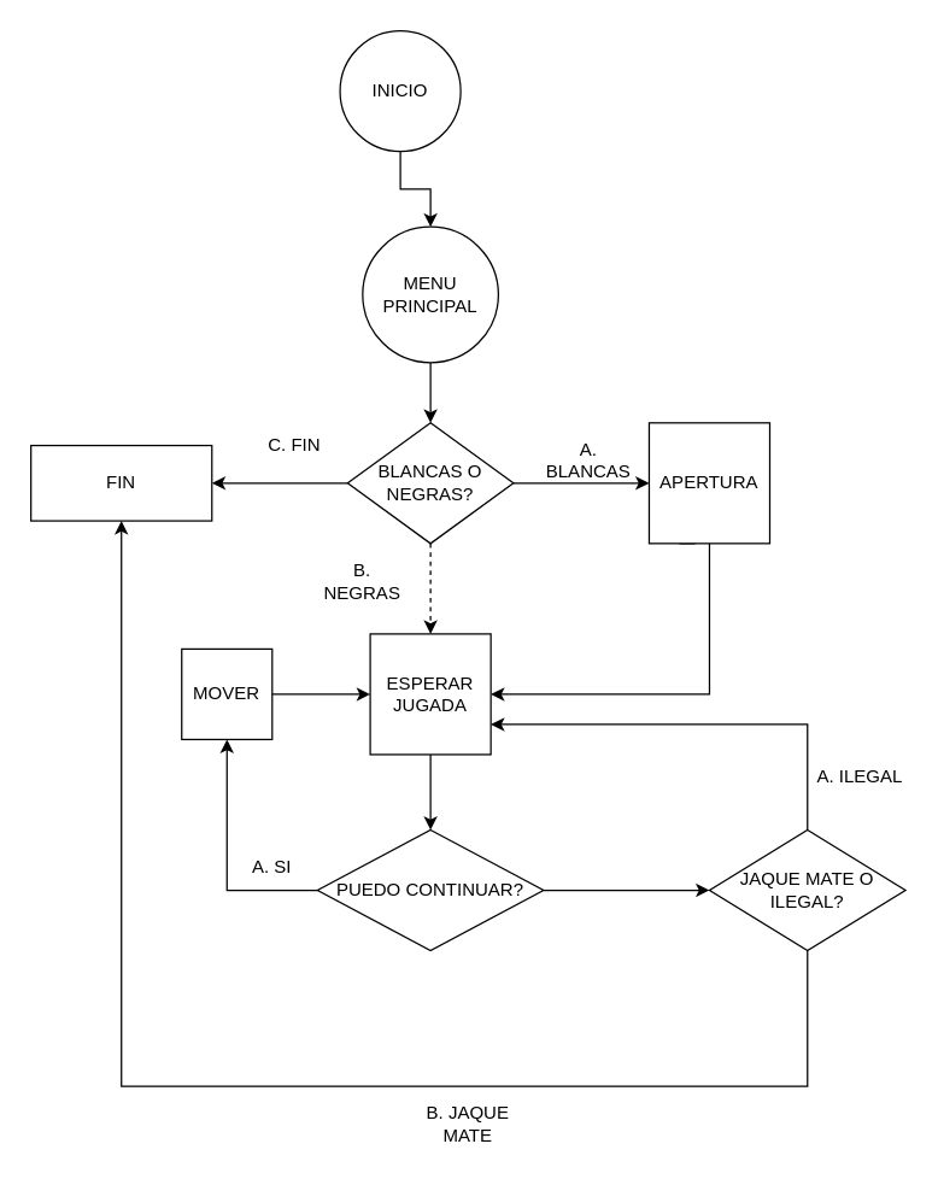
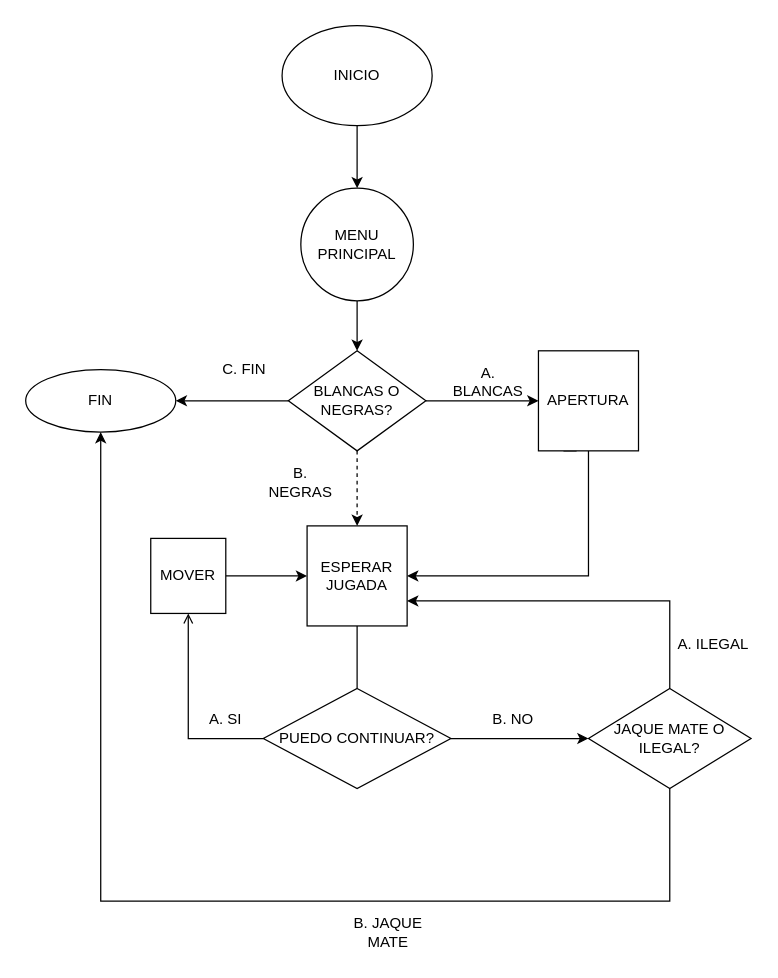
  <mxCell id="0" />
  <mxCell id="1" parent="0" />
  <mxCell id="2" style="edgeStyle=orthogonalEdgeStyle;rounded=0;orthogonalLoop=1;jettySize=auto;html=1;" edge="1" parent="1" source="3" target="5"><mxGeometry relative="1" as="geometry" /></mxCell>
- <mxCell id="3" value="INICIO&lt;br&gt;" style="ellipse;whiteSpace=wrap;html=1;" vertex="1" parent="1"><mxGeometry x="225" y="20" width="80" height="80" as="geometry" /></mxCell>
+ <mxCell id="3" value="INICIO&lt;br&gt;" style="ellipse;whiteSpace=wrap;html=1;" vertex="1" parent="1"><mxGeometry x="225" y="20" width="120" height="80" as="geometry" /></mxCell>
  <mxCell id="4" style="edgeStyle=orthogonalEdgeStyle;rounded=0;orthogonalLoop=1;jettySize=auto;html=1;entryX=0.5;entryY=0;entryDx=0;entryDy=0;" edge="1" parent="1" source="5" target="10"><mxGeometry relative="1" as="geometry" /></mxCell>
  <mxCell id="5" value="MENU PRINCIPAL&lt;br&gt;" style="ellipse;whiteSpace=wrap;html=1;aspect=fixed;" vertex="1" parent="1"><mxGeometry x="240" y="150" width="90" height="90" as="geometry" /></mxCell>
- <mxCell id="6" value="FIN" style="whiteSpace=wrap;html=1;rounded=0;" vertex="1" parent="1"><mxGeometry x="20" y="295" width="120" height="50" as="geometry" /></mxCell>
+ <mxCell id="6" value="FIN" style="ellipse;whiteSpace=wrap;html=1;" vertex="1" parent="1"><mxGeometry x="20" y="295" width="120" height="50" as="geometry" /></mxCell>
  <mxCell id="7" style="edgeStyle=orthogonalEdgeStyle;rounded=0;orthogonalLoop=1;jettySize=auto;html=1;dashed=1;" edge="1" parent="1" source="10" target="15"><mxGeometry relative="1" as="geometry" /></mxCell>
  <mxCell id="8" style="edgeStyle=orthogonalEdgeStyle;rounded=0;orthogonalLoop=1;jettySize=auto;html=1;entryX=0;entryY=0.5;entryDx=0;entryDy=0;" edge="1" parent="1" source="10" target="13"><mxGeometry relative="1" as="geometry" /></mxCell>
  <mxCell id="9" style="edgeStyle=orthogonalEdgeStyle;rounded=0;orthogonalLoop=1;jettySize=auto;html=1;entryX=1;entryY=0.5;entryDx=0;entryDy=0;" edge="1" parent="1" source="10" target="6"><mxGeometry relative="1" as="geometry" /></mxCell>
  <mxCell id="10" value="BLANCAS O NEGRAS?" style="rhombus;whiteSpace=wrap;html=1;" vertex="1" parent="1"><mxGeometry x="230" y="280" width="110" height="80" as="geometry" /></mxCell>
  <mxCell id="11" style="edgeStyle=orthogonalEdgeStyle;rounded=0;orthogonalLoop=1;jettySize=auto;html=1;exitX=0.25;exitY=1;exitDx=0;exitDy=0;" edge="1" parent="1" source="13"><mxGeometry relative="1" as="geometry"><mxPoint x="460" y="340" as="targetPoint" /></mxGeometry></mxCell>
  <mxCell id="12" style="edgeStyle=orthogonalEdgeStyle;rounded=0;orthogonalLoop=1;jettySize=auto;html=1;entryX=1;entryY=0.5;entryDx=0;entryDy=0;exitX=0.5;exitY=1;exitDx=0;exitDy=0;" edge="1" parent="1" source="13" target="15"><mxGeometry relative="1" as="geometry" /></mxCell>
  <mxCell id="13" value="APERTURA" style="whiteSpace=wrap;html=1;aspect=fixed;" vertex="1" parent="1"><mxGeometry x="430" y="280" width="80" height="80" as="geometry" /></mxCell>
- <mxCell id="14" style="edgeStyle=orthogonalEdgeStyle;rounded=0;orthogonalLoop=1;jettySize=auto;html=1;" edge="1" parent="1" source="15" target="18"><mxGeometry relative="1" as="geometry" /></mxCell>
+ <mxCell id="14" style="edgeStyle=orthogonalEdgeStyle;rounded=0;orthogonalLoop=1;jettySize=auto;html=1;endArrow=none;" edge="1" parent="1" source="15" target="18"><mxGeometry relative="1" as="geometry" /></mxCell>
  <mxCell id="15" value="ESPERAR JUGADA" style="whiteSpace=wrap;html=1;aspect=fixed;" vertex="1" parent="1"><mxGeometry x="245" y="420" width="80" height="80" as="geometry" /></mxCell>
  <mxCell id="16" style="edgeStyle=orthogonalEdgeStyle;rounded=0;orthogonalLoop=1;jettySize=auto;html=1;entryX=0;entryY=0.5;entryDx=0;entryDy=0;" edge="1" parent="1" source="18" target="21"><mxGeometry relative="1" as="geometry" /></mxCell>
- <mxCell id="17" style="edgeStyle=orthogonalEdgeStyle;rounded=0;orthogonalLoop=1;jettySize=auto;html=1;entryX=0.5;entryY=1;entryDx=0;entryDy=0;" edge="1" parent="1" source="18" target="26"><mxGeometry relative="1" as="geometry" /></mxCell>
+ <mxCell id="17" style="edgeStyle=orthogonalEdgeStyle;rounded=0;orthogonalLoop=1;jettySize=auto;html=1;entryX=0.5;entryY=1;entryDx=0;entryDy=0;endArrow=open;" edge="1" parent="1" source="18" target="26"><mxGeometry relative="1" as="geometry" /></mxCell>
  <mxCell id="18" value="PUEDO CONTINUAR?" style="rhombus;whiteSpace=wrap;html=1;" vertex="1" parent="1"><mxGeometry x="210" y="550" width="150" height="80" as="geometry" /></mxCell>
  <mxCell id="19" style="edgeStyle=orthogonalEdgeStyle;rounded=0;orthogonalLoop=1;jettySize=auto;html=1;" edge="1" parent="1" source="21" target="15"><mxGeometry relative="1" as="geometry"><mxPoint x="330" y="480" as="targetPoint" /><Array as="points"><mxPoint x="535" y="480" /></Array></mxGeometry></mxCell>
  <mxCell id="20" style="edgeStyle=orthogonalEdgeStyle;rounded=0;orthogonalLoop=1;jettySize=auto;html=1;entryX=0.5;entryY=1;entryDx=0;entryDy=0;" edge="1" parent="1" source="21" target="6"><mxGeometry relative="1" as="geometry"><mxPoint x="40" y="720" as="targetPoint" /><Array as="points"><mxPoint x="535" y="720" /><mxPoint x="80" y="720" /></Array></mxGeometry></mxCell>
  <mxCell id="21" value="JAQUE MATE O ILEGAL?" style="rhombus;whiteSpace=wrap;html=1;" vertex="1" parent="1"><mxGeometry x="470" y="550" width="130" height="80" as="geometry" /></mxCell>
  <mxCell id="22" value="A. BLANCAS" style="text;html=1;strokeColor=none;fillColor=none;align=center;verticalAlign=middle;whiteSpace=wrap;rounded=0;" vertex="1" parent="1"><mxGeometry x="360" y="290" width="60" height="30" as="geometry" /></mxCell>
  <mxCell id="23" value="B. NEGRAS" style="text;html=1;strokeColor=none;fillColor=none;align=center;verticalAlign=middle;whiteSpace=wrap;rounded=0;" vertex="1" parent="1"><mxGeometry x="210" y="370" width="60" height="30" as="geometry" /></mxCell>
  <mxCell id="24" value="C. FIN" style="text;html=1;strokeColor=none;fillColor=none;align=center;verticalAlign=middle;whiteSpace=wrap;rounded=0;" vertex="1" parent="1"><mxGeometry x="165" y="280" width="60" height="30" as="geometry" /></mxCell>
  <mxCell id="25" style="edgeStyle=orthogonalEdgeStyle;rounded=0;orthogonalLoop=1;jettySize=auto;html=1;entryX=0;entryY=0.5;entryDx=0;entryDy=0;" edge="1" parent="1" source="26" target="15"><mxGeometry relative="1" as="geometry" /></mxCell>
  <mxCell id="26" value="MOVER" style="whiteSpace=wrap;html=1;aspect=fixed;" vertex="1" parent="1"><mxGeometry x="120" y="430" width="60" height="60" as="geometry" /></mxCell>
  <mxCell id="27" value="A. SI" style="text;html=1;strokeColor=none;fillColor=none;align=center;verticalAlign=middle;whiteSpace=wrap;rounded=0;" vertex="1" parent="1"><mxGeometry x="150" y="560" width="60" height="30" as="geometry" /></mxCell>
+ <mxCell id="28" value="B. NO" style="text;html=1;strokeColor=none;fillColor=none;align=center;verticalAlign=middle;whiteSpace=wrap;rounded=0;" vertex="1" parent="1"><mxGeometry x="380" y="560" width="60" height="30" as="geometry" /></mxCell>
  <mxCell id="29" value="A. ILEGAL" style="text;html=1;strokeColor=none;fillColor=none;align=center;verticalAlign=middle;whiteSpace=wrap;rounded=0;" vertex="1" parent="1"><mxGeometry x="540" y="500" width="60" height="30" as="geometry" /></mxCell>
  <mxCell id="30" value="B. JAQUE MATE" style="text;html=1;strokeColor=none;fillColor=none;align=center;verticalAlign=middle;whiteSpace=wrap;rounded=0;" vertex="1" parent="1"><mxGeometry x="280" y="730" width="60" height="30" as="geometry" /></mxCell>
